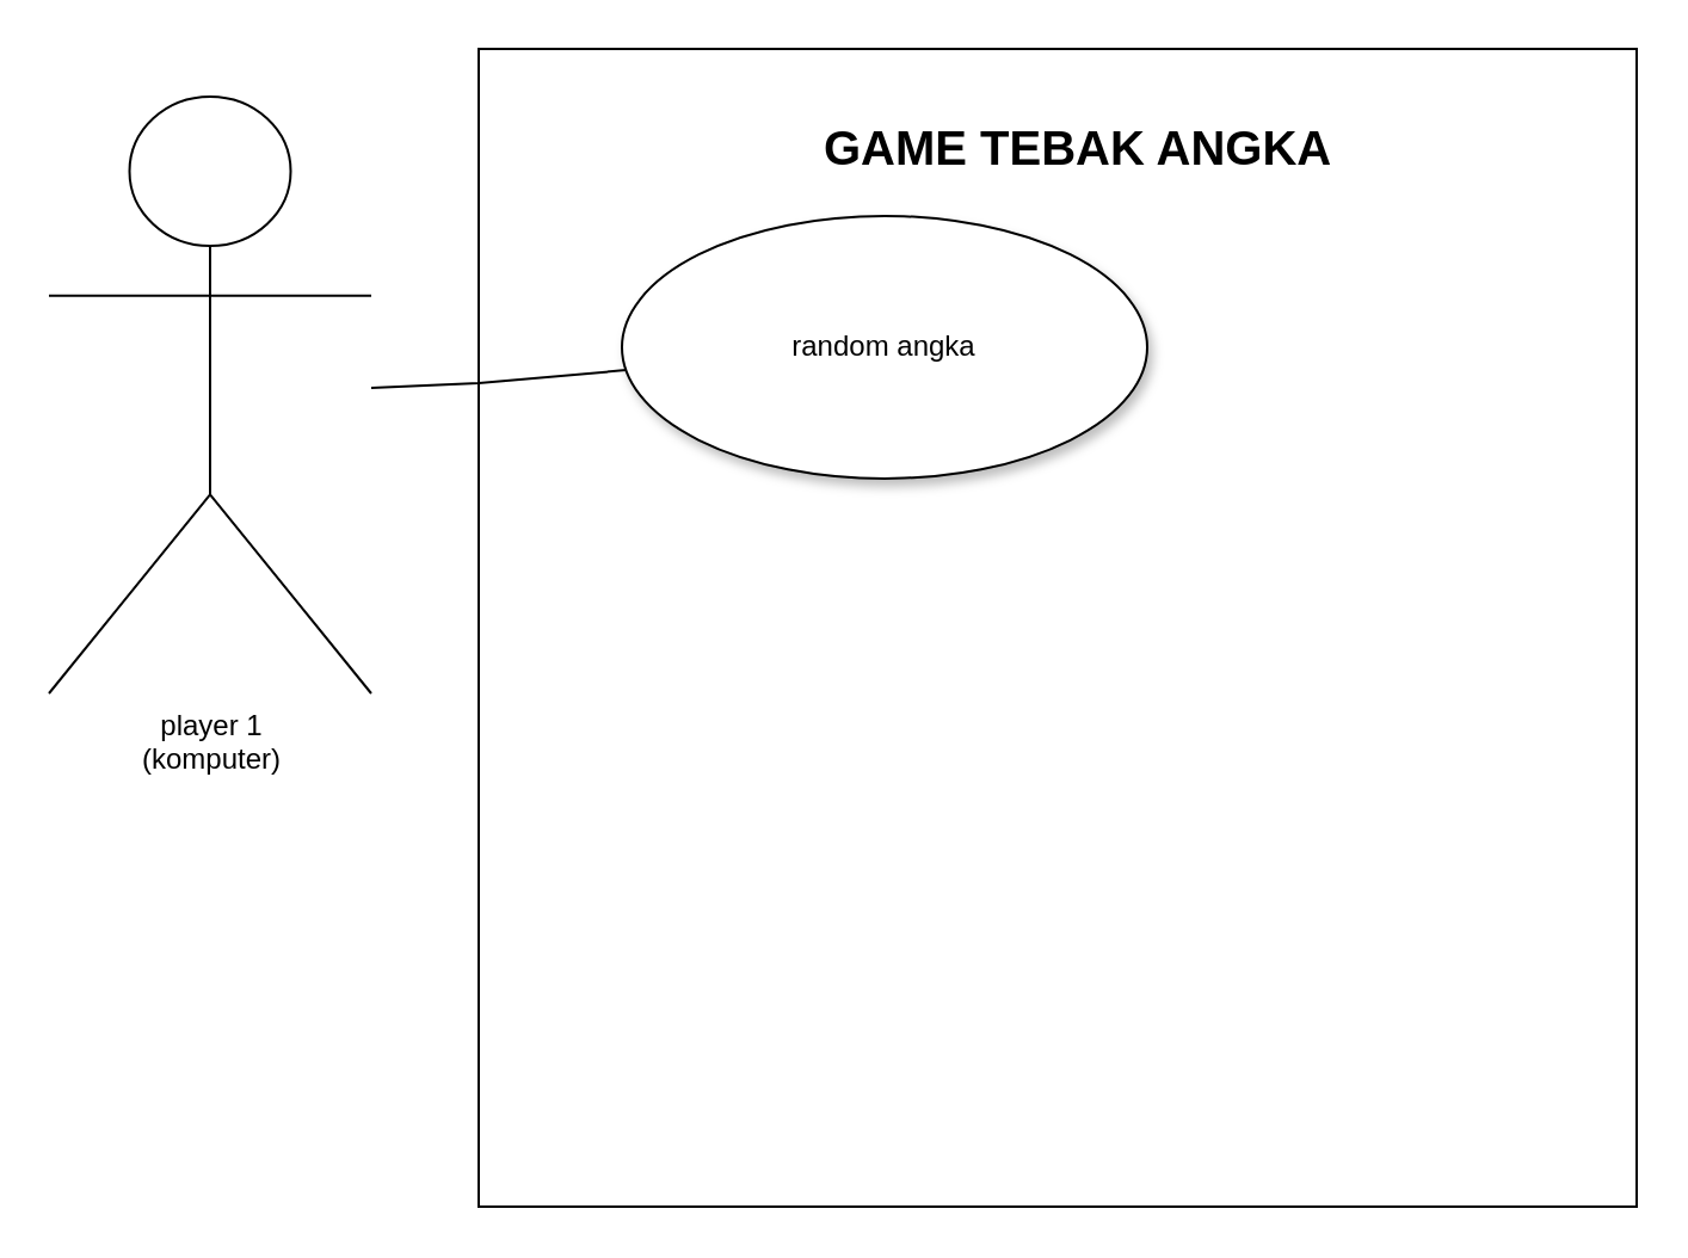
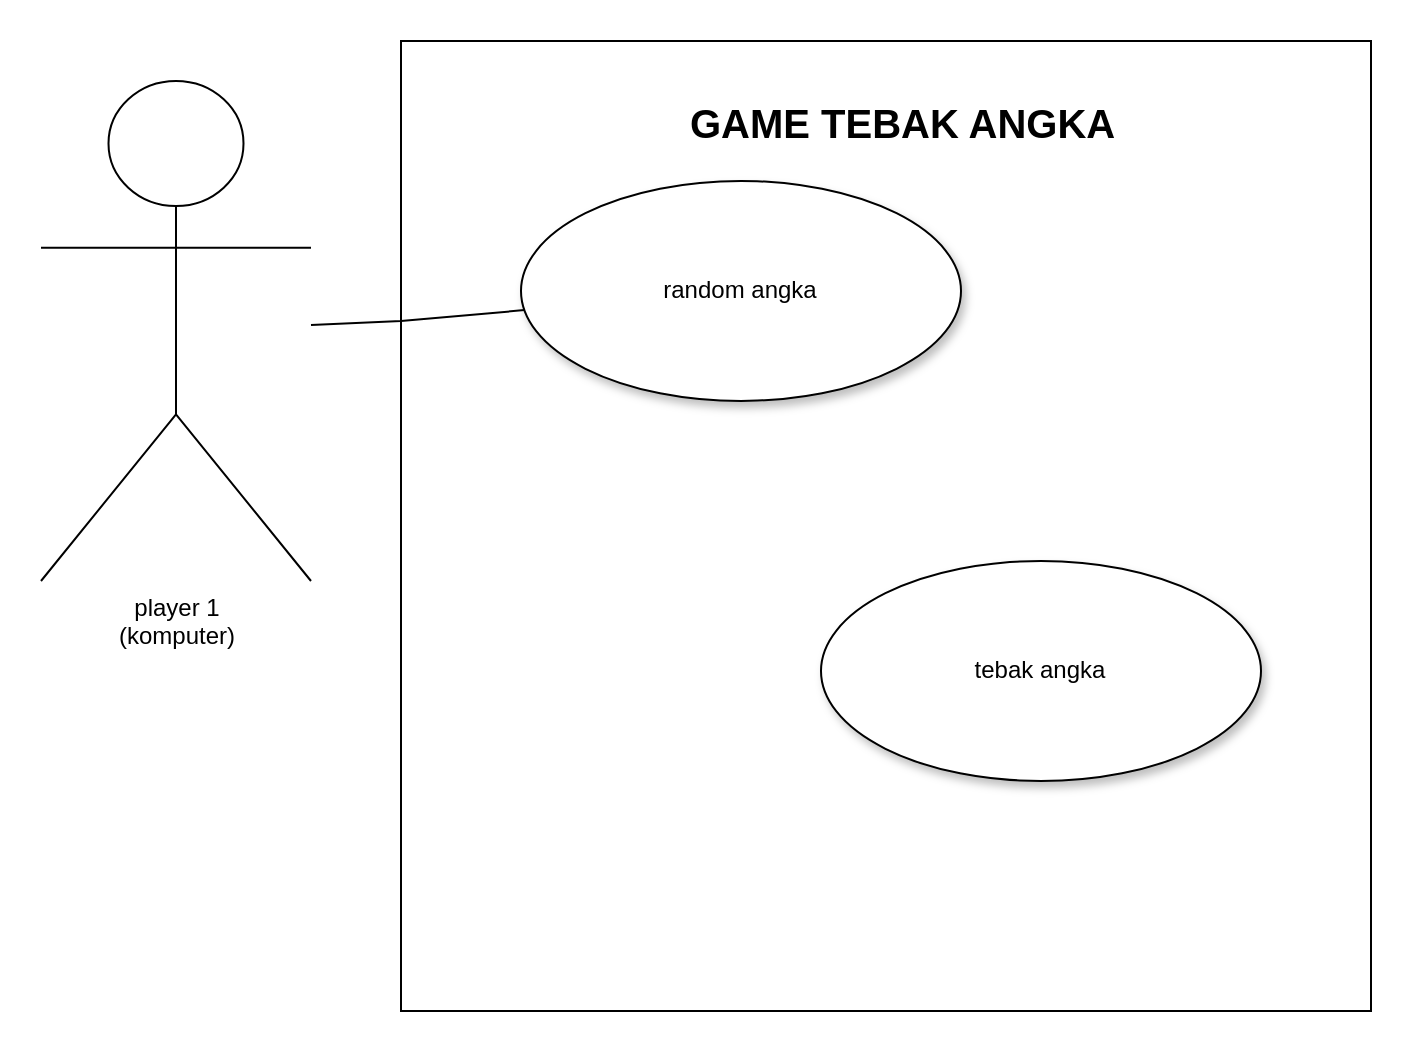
  <mxCell id="0" />
  <mxCell id="1" parent="0" />
  <mxCell id="2" value="" style="whiteSpace=wrap;html=1;aspect=fixed;fontStyle=5" vertex="1" parent="1"><mxGeometry x="200" y="20" width="485" height="485" as="geometry" /></mxCell>
  <mxCell id="3" value="" style="ellipse;whiteSpace=wrap;html=1;shadow=1;" vertex="1" parent="1"><mxGeometry x="260" y="90" width="220" height="110" as="geometry" /></mxCell>
+ <mxCell id="4" value="tebak angka" style="ellipse;whiteSpace=wrap;html=1;shadow=1;" vertex="1" parent="1"><mxGeometry x="410" y="280" width="220" height="110" as="geometry" /></mxCell>
  <mxCell id="5" value="&lt;div&gt;player 1&lt;/div&gt;&lt;div&gt;(komputer)&lt;br&gt;&lt;/div&gt;" style="shape=umlActor;verticalLabelPosition=bottom;verticalAlign=top;html=1;outlineConnect=0;" vertex="1" parent="1"><mxGeometry y="40" width="135" height="250" as="geometry" x="20" /></mxCell>
  <mxCell id="6" value="random angka" style="text;html=1;strokeColor=none;fillColor=none;align=center;verticalAlign=middle;whiteSpace=wrap;rounded=0;" vertex="1" parent="1"><mxGeometry x="320" y="130" width="100" height="30" as="geometry" /></mxCell>
  <mxCell id="7" value="" style="endArrow=none;html=1;rounded=0;" edge="1" parent="1" source="5" target="3"><mxGeometry width="50" height="50" relative="1" as="geometry"><mxPoint x="420" y="290" as="sourcePoint" /><mxPoint x="470" y="240" as="targetPoint" /><Array as="points"><mxPoint x="200" y="160" /></Array></mxGeometry></mxCell>
  <mxCell id="8" value="&lt;div&gt;GAME TEBAK ANGKA&lt;/div&gt;&lt;div&gt;&lt;br&gt;&lt;/div&gt;" style="text;html=1;strokeColor=none;fillColor=none;spacing=5;spacingTop=-20;whiteSpace=wrap;overflow=hidden;rounded=0;fontStyle=1;fontSize=20;" vertex="1" parent="1"><mxGeometry x="340" y="60" width="250" height="120" as="geometry" /></mxCell>
